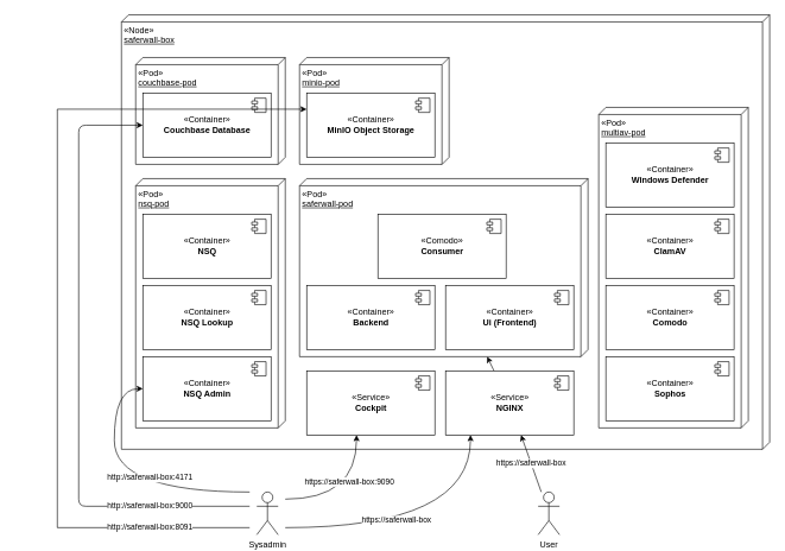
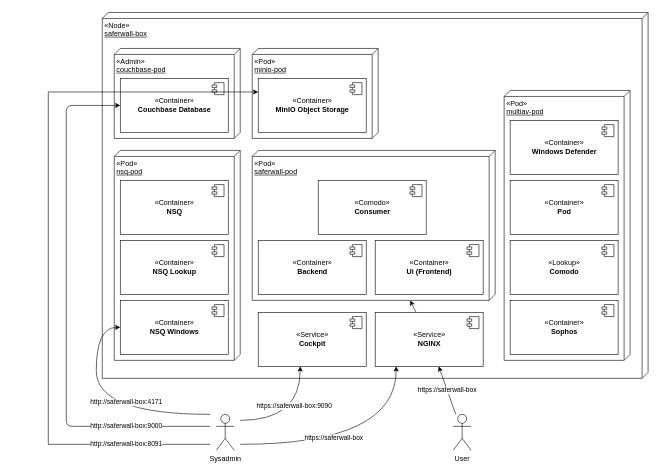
  <mxCell id="0" />
  <mxCell id="1" parent="0" />
  <mxCell id="2" value="&lt;span style=&quot;text-align: center&quot;&gt;«Node»&lt;/span&gt;&lt;br style=&quot;text-align: center&quot;&gt;&lt;span style=&quot;text-align: center&quot;&gt;&lt;u&gt;saferwall-box&lt;br&gt;&lt;/u&gt;&lt;/span&gt;" style="verticalAlign=top;align=left;spacingTop=8;spacingLeft=2;spacingRight=12;shape=cube;size=10;direction=south;fontStyle=0;html=1;" parent="1" vertex="1"><mxGeometry x="170" y="20" width="910" height="610" as="geometry" /></mxCell>
  <mxCell id="3" style="edgeStyle=orthogonalEdgeStyle;orthogonalLoop=1;jettySize=auto;html=1;strokeColor=none;rounded=0;" parent="1" target="5" edge="1"><mxGeometry relative="1" as="geometry"><Array as="points"><mxPoint x="355" y="310" /><mxPoint x="575" y="310" /></Array><mxPoint x="355.034" y="410" as="sourcePoint" /></mxGeometry></mxCell>
  <mxCell id="4" value="&lt;span style=&quot;text-align: center&quot;&gt;«Pod»&lt;/span&gt;&lt;br style=&quot;text-align: center&quot;&gt;&lt;span style=&quot;text-align: center&quot;&gt;&lt;u&gt;saferwall-pod&lt;br&gt;&lt;/u&gt;&lt;/span&gt;" style="verticalAlign=top;align=left;spacingTop=8;spacingLeft=2;spacingRight=12;shape=cube;size=10;direction=south;fontStyle=0;html=1;" parent="1" vertex="1"><mxGeometry x="420" y="250" width="405" height="250" as="geometry" /></mxCell>
  <mxCell id="5" value="«Comodo»&lt;br&gt;&lt;b&gt;Consumer&lt;/b&gt;" style="html=1;dropTarget=0;" parent="1" vertex="1"><mxGeometry x="530" y="300" width="180" height="90" as="geometry" /></mxCell>
  <mxCell id="6" value="" style="shape=component;jettyWidth=8;jettyHeight=4;" parent="5" vertex="1"><mxGeometry x="1" width="20" height="20" relative="1" as="geometry"><mxPoint x="-27" y="7" as="offset" /></mxGeometry></mxCell>
  <mxCell id="7" value="&lt;span style=&quot;text-align: center&quot;&gt;«Pod»&lt;/span&gt;&lt;br style=&quot;text-align: center&quot;&gt;&lt;span style=&quot;text-align: center&quot;&gt;&lt;u&gt;minio-pod&lt;br&gt;&lt;/u&gt;&lt;/span&gt;" style="verticalAlign=top;align=left;spacingTop=8;spacingLeft=2;spacingRight=12;shape=cube;size=10;direction=south;fontStyle=0;html=1;" parent="1" vertex="1"><mxGeometry x="420" y="80" width="210" height="150" as="geometry" /></mxCell>
  <mxCell id="8" value="«Container»&lt;br&gt;&lt;b&gt;MinIO Object Storage&lt;/b&gt;" style="html=1;dropTarget=0;" parent="1" vertex="1"><mxGeometry x="430" y="130" width="180" height="90" as="geometry" /></mxCell>
  <mxCell id="9" value="" style="shape=component;jettyWidth=8;jettyHeight=4;" parent="8" vertex="1"><mxGeometry x="1" width="20" height="20" relative="1" as="geometry"><mxPoint x="-27" y="7" as="offset" /></mxGeometry></mxCell>
  <mxCell id="10" value="&lt;span style=&quot;text-align: center&quot;&gt;«Pod»&lt;/span&gt;&lt;br style=&quot;text-align: center&quot;&gt;&lt;span style=&quot;text-align: center&quot;&gt;&lt;u&gt;nsq-pod&lt;br&gt;&lt;/u&gt;&lt;/span&gt;" style="verticalAlign=top;align=left;spacingTop=8;spacingLeft=2;spacingRight=12;shape=cube;size=10;direction=south;fontStyle=0;html=1;" parent="1" vertex="1"><mxGeometry x="190" y="250" width="210" height="350" as="geometry" /></mxCell>
  <mxCell id="11" value="«Container»&lt;br&gt;&lt;b&gt;NSQ Lookup&lt;/b&gt;" style="html=1;dropTarget=0;" parent="1" vertex="1"><mxGeometry x="200" y="400" width="180" height="90" as="geometry" /></mxCell>
  <mxCell id="12" value="" style="shape=component;jettyWidth=8;jettyHeight=4;" parent="11" vertex="1"><mxGeometry x="1" width="20" height="20" relative="1" as="geometry"><mxPoint x="-27" y="7" as="offset" /></mxGeometry></mxCell>
  <mxCell id="13" value="«Container»&lt;br&gt;&lt;b&gt;NSQ&lt;/b&gt;" style="html=1;dropTarget=0;" parent="1" vertex="1"><mxGeometry x="200" y="300" width="180" height="90" as="geometry" /></mxCell>
  <mxCell id="14" value="" style="shape=component;jettyWidth=8;jettyHeight=4;" parent="13" vertex="1"><mxGeometry x="1" width="20" height="20" relative="1" as="geometry"><mxPoint x="-27" y="7" as="offset" /></mxGeometry></mxCell>
- <mxCell id="15" value="&lt;span style=&quot;text-align: center&quot;&gt;«Pod»&lt;/span&gt;&lt;br style=&quot;text-align: center&quot;&gt;&lt;span style=&quot;text-align: center&quot;&gt;&lt;u&gt;couchbase-pod&lt;br&gt;&lt;/u&gt;&lt;/span&gt;" style="verticalAlign=top;align=left;spacingTop=8;spacingLeft=2;spacingRight=12;shape=cube;size=10;direction=south;fontStyle=0;html=1;" parent="1" vertex="1"><mxGeometry x="190" y="80" width="210" height="150" as="geometry" /></mxCell>
+ <mxCell id="15" value="&lt;span style=&quot;text-align: center&quot;&gt;«Admin»&lt;/span&gt;&lt;br style=&quot;text-align: center&quot;&gt;&lt;span style=&quot;text-align: center&quot;&gt;&lt;u&gt;couchbase-pod&lt;br&gt;&lt;/u&gt;&lt;/span&gt;" style="verticalAlign=top;align=left;spacingTop=8;spacingLeft=2;spacingRight=12;shape=cube;size=10;direction=south;fontStyle=0;html=1;" parent="1" vertex="1"><mxGeometry x="190" y="80" width="210" height="150" as="geometry" /></mxCell>
  <mxCell id="16" value="«Container»&lt;br&gt;&lt;b&gt;Couchbase Database&lt;/b&gt;" style="html=1;dropTarget=0;" parent="1" vertex="1"><mxGeometry x="200" y="130" width="180" height="90" as="geometry" /></mxCell>
  <mxCell id="17" value="" style="shape=component;jettyWidth=8;jettyHeight=4;" parent="16" vertex="1"><mxGeometry x="1" width="20" height="20" relative="1" as="geometry"><mxPoint x="-27" y="7" as="offset" /></mxGeometry></mxCell>
  <mxCell id="18" value="https://saferwall-box" style="rounded=0;orthogonalLoop=1;jettySize=auto;html=1;" parent="1" source="19" target="34" edge="1"><mxGeometry relative="1" as="geometry" /></mxCell>
  <mxCell id="19" value="User" style="shape=umlActor;verticalLabelPosition=bottom;verticalAlign=top;html=1;outlineConnect=0;" parent="1" vertex="1"><mxGeometry x="755" y="690" width="30" height="60" as="geometry" /></mxCell>
  <mxCell id="20" value="«Container»&lt;br&gt;&lt;b&gt;Backend&lt;/b&gt;" style="html=1;dropTarget=0;" parent="1" vertex="1"><mxGeometry x="430" y="400" width="180" height="90" as="geometry" /></mxCell>
  <mxCell id="21" value="" style="shape=component;jettyWidth=8;jettyHeight=4;" parent="20" vertex="1"><mxGeometry x="1" width="20" height="20" relative="1" as="geometry"><mxPoint x="-27" y="7" as="offset" /></mxGeometry></mxCell>
  <mxCell id="22" value="«Container»&lt;br&gt;&lt;b&gt;Ui (Frontend)&lt;/b&gt;" style="html=1;dropTarget=0;" parent="1" vertex="1"><mxGeometry x="625" y="400" width="180" height="90" as="geometry" /></mxCell>
  <mxCell id="23" value="" style="shape=component;jettyWidth=8;jettyHeight=4;" parent="22" vertex="1"><mxGeometry x="1" width="20" height="20" relative="1" as="geometry"><mxPoint x="-27" y="7" as="offset" /></mxGeometry></mxCell>
  <mxCell id="24" value="&lt;span style=&quot;text-align: center&quot;&gt;«Pod»&lt;/span&gt;&lt;br style=&quot;text-align: center&quot;&gt;&lt;span style=&quot;text-align: center&quot;&gt;&lt;u&gt;multiav-pod&lt;br&gt;&lt;/u&gt;&lt;/span&gt;" style="verticalAlign=top;align=left;spacingTop=8;spacingLeft=2;spacingRight=12;shape=cube;size=10;direction=south;fontStyle=0;html=1;" parent="1" vertex="1"><mxGeometry x="840" y="150" width="210" height="450" as="geometry" /></mxCell>
  <mxCell id="25" value="«Container»&lt;br&gt;&lt;b&gt;Windows Defender&lt;/b&gt;" style="html=1;dropTarget=0;" parent="1" vertex="1"><mxGeometry x="850" y="200" width="180" height="90" as="geometry" /></mxCell>
  <mxCell id="26" value="" style="shape=component;jettyWidth=8;jettyHeight=4;" parent="25" vertex="1"><mxGeometry x="1" width="20" height="20" relative="1" as="geometry"><mxPoint x="-27" y="7" as="offset" /></mxGeometry></mxCell>
- <mxCell id="27" value="«Container»&lt;br&gt;&lt;b&gt;ClamAV&lt;/b&gt;" style="html=1;dropTarget=0;" parent="1" vertex="1"><mxGeometry x="850" y="300" width="180" height="90" as="geometry" /></mxCell>
+ <mxCell id="27" value="«Container»&lt;br&gt;&lt;b&gt;Pod&lt;/b&gt;" style="html=1;dropTarget=0;" parent="1" vertex="1"><mxGeometry x="850" y="300" width="180" height="90" as="geometry" /></mxCell>
  <mxCell id="28" value="" style="shape=component;jettyWidth=8;jettyHeight=4;" parent="27" vertex="1"><mxGeometry x="1" width="20" height="20" relative="1" as="geometry"><mxPoint x="-27" y="7" as="offset" /></mxGeometry></mxCell>
- <mxCell id="29" value="«Container»&lt;br&gt;&lt;b&gt;Comodo&lt;/b&gt;" style="html=1;dropTarget=0;" parent="1" vertex="1"><mxGeometry x="850" y="400" width="180" height="90" as="geometry" /></mxCell>
+ <mxCell id="29" value="«Lookup»&lt;br&gt;&lt;b&gt;Comodo&lt;/b&gt;" style="html=1;dropTarget=0;" parent="1" vertex="1"><mxGeometry x="850" y="400" width="180" height="90" as="geometry" /></mxCell>
  <mxCell id="30" value="" style="shape=component;jettyWidth=8;jettyHeight=4;" parent="29" vertex="1"><mxGeometry x="1" width="20" height="20" relative="1" as="geometry"><mxPoint x="-27" y="7" as="offset" /></mxGeometry></mxCell>
  <mxCell id="31" value="«Container»&lt;br&gt;&lt;b&gt;Sophos&lt;/b&gt;" style="html=1;dropTarget=0;" parent="1" vertex="1"><mxGeometry x="850" y="500" width="180" height="90" as="geometry" /></mxCell>
  <mxCell id="32" value="" style="shape=component;jettyWidth=8;jettyHeight=4;" parent="31" vertex="1"><mxGeometry x="1" width="20" height="20" relative="1" as="geometry"><mxPoint x="-27" y="7" as="offset" /></mxGeometry></mxCell>
  <mxCell id="33" style="edgeStyle=none;rounded=0;orthogonalLoop=1;jettySize=auto;html=1;" parent="1" source="34" target="4" edge="1"><mxGeometry relative="1" as="geometry" /></mxCell>
  <mxCell id="34" value="«Service»&lt;br&gt;&lt;b&gt;NGINX&lt;/b&gt;" style="html=1;dropTarget=0;" parent="1" vertex="1"><mxGeometry x="625" y="520" width="180" height="90" as="geometry" /></mxCell>
  <mxCell id="35" value="" style="shape=component;jettyWidth=8;jettyHeight=4;" parent="34" vertex="1"><mxGeometry x="1" width="20" height="20" relative="1" as="geometry"><mxPoint x="-27" y="7" as="offset" /></mxGeometry></mxCell>
- <mxCell id="36" value="«Container»&lt;br&gt;&lt;b&gt;NSQ Admin&lt;/b&gt;" style="html=1;dropTarget=0;" parent="1" vertex="1"><mxGeometry x="200" y="500" width="180" height="90" as="geometry" /></mxCell>
+ <mxCell id="36" value="«Container»&lt;br&gt;&lt;b&gt;NSQ Windows&lt;/b&gt;" style="html=1;dropTarget=0;" parent="1" vertex="1"><mxGeometry x="200" y="500" width="180" height="90" as="geometry" /></mxCell>
  <mxCell id="37" value="" style="shape=component;jettyWidth=8;jettyHeight=4;" parent="36" vertex="1"><mxGeometry x="1" width="20" height="20" relative="1" as="geometry"><mxPoint x="-27" y="7" as="offset" /></mxGeometry></mxCell>
  <mxCell id="38" value="«Service»&lt;br&gt;&lt;b&gt;Cockpit&lt;/b&gt;" style="html=1;dropTarget=0;" vertex="1" parent="1"><mxGeometry x="430" y="520" width="180" height="90" as="geometry" /></mxCell>
  <mxCell id="39" value="" style="shape=component;jettyWidth=8;jettyHeight=4;" vertex="1" parent="38"><mxGeometry x="1" width="20" height="20" relative="1" as="geometry"><mxPoint x="-27" y="7" as="offset" /></mxGeometry></mxCell>
  <mxCell id="40" value="https://saferwall-box" style="orthogonalLoop=1;jettySize=auto;html=1;edgeStyle=orthogonalEdgeStyle;curved=1;" edge="1" parent="1" target="34"><mxGeometry x="-0.2" y="10" relative="1" as="geometry"><mxPoint x="400" y="740" as="sourcePoint" /><Array as="points"><mxPoint x="660" y="740" /></Array><mxPoint as="offset" /></mxGeometry></mxCell>
  <mxCell id="41" value="https://saferwall-box:9090" style="edgeStyle=orthogonalEdgeStyle;orthogonalLoop=1;jettySize=auto;html=1;strokeColor=#000000;curved=1;" edge="1" parent="1" target="38"><mxGeometry x="0.3" y="10" relative="1" as="geometry"><mxPoint x="400" y="700" as="sourcePoint" /><Array as="points"><mxPoint x="500" y="700" /></Array><mxPoint as="offset" /></mxGeometry></mxCell>
  <mxCell id="42" value="http://saferwall-box:4171" style="edgeStyle=elbowEdgeStyle;orthogonalLoop=1;jettySize=auto;html=1;curved=1;" edge="1" parent="1" target="36"><mxGeometry x="-0.253" y="-20" relative="1" as="geometry"><mxPoint x="350" y="690" as="sourcePoint" /><mxPoint x="170" y="670" as="targetPoint" /><Array as="points"><mxPoint x="160" y="630" /></Array><mxPoint as="offset" /></mxGeometry></mxCell>
  <mxCell id="43" value="http://saferwall-box:9000" style="edgeStyle=elbowEdgeStyle;orthogonalLoop=1;jettySize=auto;html=1;strokeColor=#000000;rounded=1;" edge="1" parent="1" target="16"><mxGeometry x="-0.676" relative="1" as="geometry"><mxPoint x="350" y="710" as="sourcePoint" /><Array as="points"><mxPoint x="110" y="460" /></Array><mxPoint as="offset" /></mxGeometry></mxCell>
  <mxCell id="44" value="http://saferwall-box:8091" style="edgeStyle=elbowEdgeStyle;rounded=0;orthogonalLoop=1;jettySize=auto;html=1;strokeColor=#000000;entryX=0;entryY=0.25;entryDx=0;entryDy=0;" edge="1" parent="1" target="8"><mxGeometry x="-0.768" relative="1" as="geometry"><mxPoint x="350" y="740" as="sourcePoint" /><Array as="points"><mxPoint x="80" y="450" /><mxPoint x="20" y="450" /><mxPoint x="70" y="180" /><mxPoint x="80" y="180" /></Array><mxPoint as="offset" /></mxGeometry></mxCell>
  <mxCell id="45" value="Sysadmin" style="shape=umlActor;verticalLabelPosition=bottom;verticalAlign=top;html=1;outlineConnect=0;" vertex="1" parent="1"><mxGeometry x="360" y="690" width="30" height="60" as="geometry" /></mxCell>
